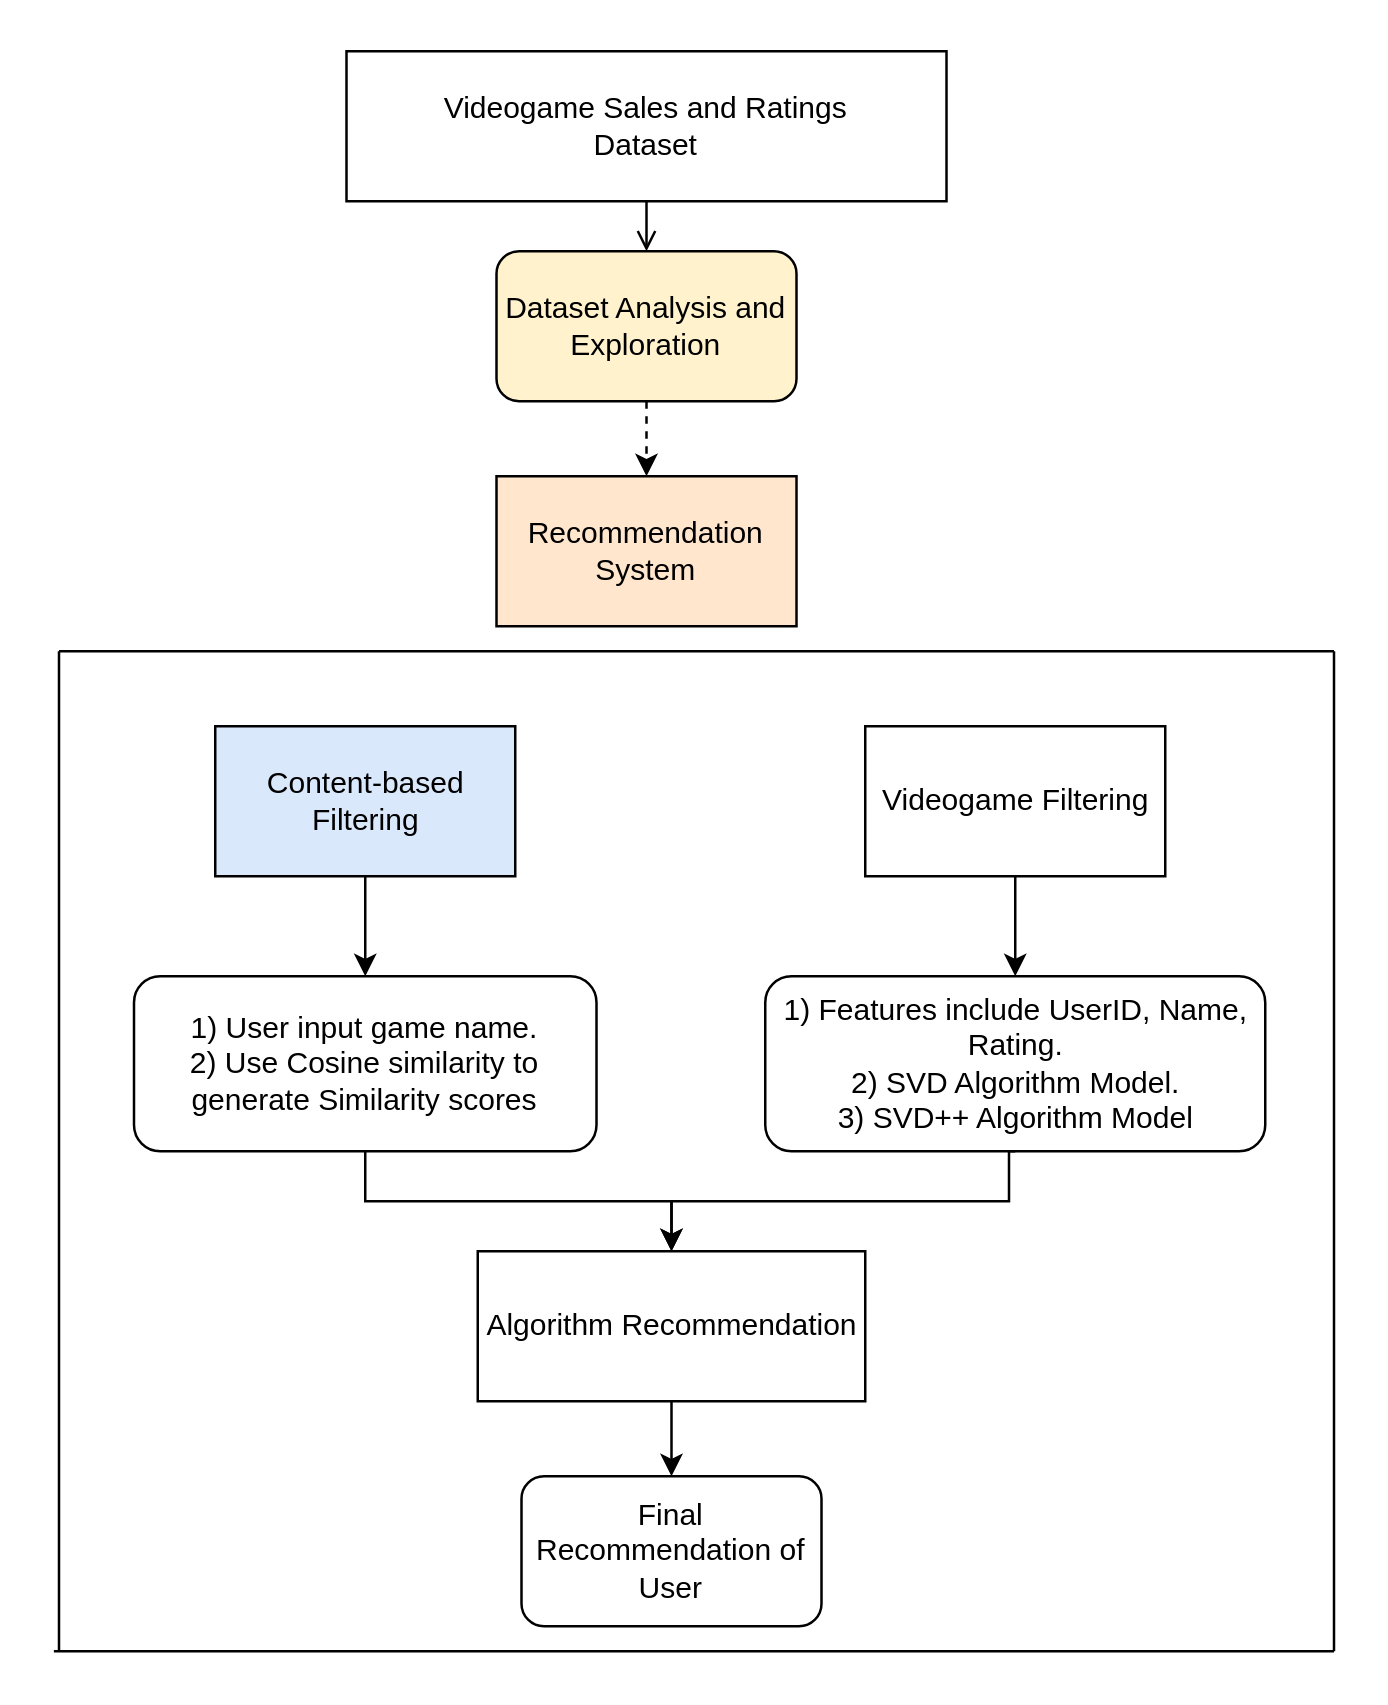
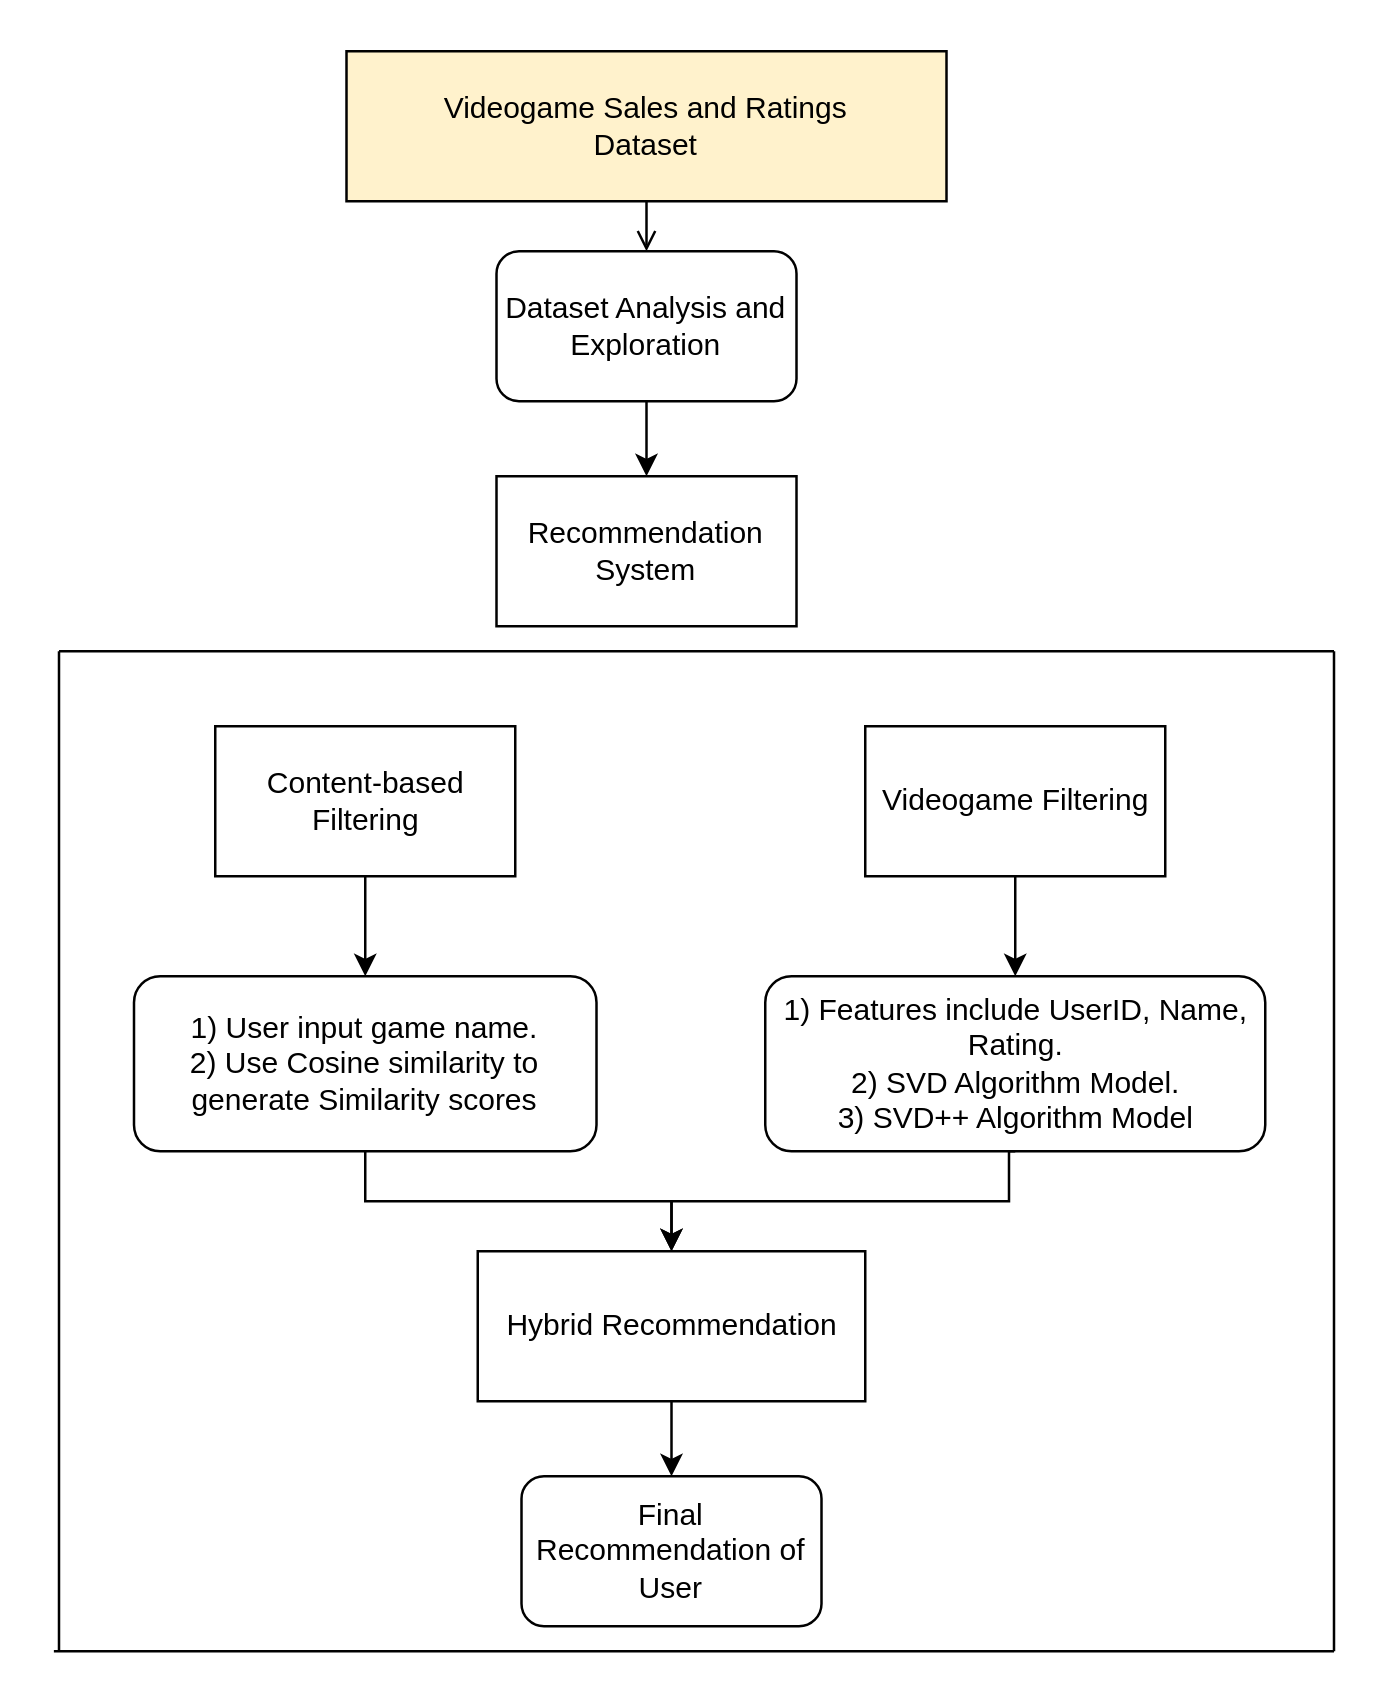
  <mxCell id="0" />
  <mxCell id="1" parent="0" />
  <mxCell id="2" style="edgeStyle=orthogonalEdgeStyle;rounded=0;orthogonalLoop=1;jettySize=auto;html=1;exitX=0.5;exitY=1;exitDx=0;exitDy=0;entryX=0.5;entryY=0;entryDx=0;entryDy=0;" edge="1" parent="1" source="3" target="9"><mxGeometry relative="1" as="geometry" /></mxCell>
- <mxCell id="3" value="Content-based Filtering" style="rounded=0;whiteSpace=wrap;html=1;fillColor=#dae8fc;" vertex="1" parent="1"><mxGeometry x="85.5" y="290" width="120" height="60" as="geometry" /></mxCell>
+ <mxCell id="3" value="Content-based Filtering" style="rounded=0;whiteSpace=wrap;html=1;" vertex="1" parent="1"><mxGeometry x="85.5" y="290" width="120" height="60" as="geometry" /></mxCell>
  <mxCell id="4" style="edgeStyle=orthogonalEdgeStyle;rounded=0;orthogonalLoop=1;jettySize=auto;html=1;exitX=0.5;exitY=1;exitDx=0;exitDy=0;entryX=0.5;entryY=0;entryDx=0;entryDy=0;" edge="1" parent="1" source="5" target="11"><mxGeometry relative="1" as="geometry" /></mxCell>
  <mxCell id="5" value="Videogame Filtering" style="rounded=0;whiteSpace=wrap;html=1;" vertex="1" parent="1"><mxGeometry x="345.5" y="290" width="120" height="60" as="geometry" /></mxCell>
  <mxCell id="6" style="edgeStyle=orthogonalEdgeStyle;rounded=0;orthogonalLoop=1;jettySize=auto;html=1;exitX=0.5;exitY=1;exitDx=0;exitDy=0;entryX=0.5;entryY=0;entryDx=0;entryDy=0;endArrow=open;" edge="1" parent="1" source="7" target="16"><mxGeometry relative="1" as="geometry" /></mxCell>
- <mxCell id="7" value="Videogame Sales and Ratings &lt;br&gt;Dataset" style="rounded=0;whiteSpace=wrap;html=1;" vertex="1" parent="1"><mxGeometry x="138" y="20" width="240" height="60" as="geometry" /></mxCell>
+ <mxCell id="7" value="Videogame Sales and Ratings &lt;br&gt;Dataset" style="rounded=0;whiteSpace=wrap;html=1;fillColor=#fff2cc;" vertex="1" parent="1"><mxGeometry x="138" y="20" width="240" height="60" as="geometry" /></mxCell>
  <mxCell id="8" style="edgeStyle=orthogonalEdgeStyle;rounded=0;orthogonalLoop=1;jettySize=auto;html=1;exitX=0.5;exitY=1;exitDx=0;exitDy=0;entryX=0.5;entryY=0;entryDx=0;entryDy=0;" edge="1" parent="1" source="9" target="13"><mxGeometry relative="1" as="geometry"><mxPoint x="263" y="480" as="targetPoint" /><Array as="points"><mxPoint x="146" y="480" /><mxPoint x="268" y="480" /></Array></mxGeometry></mxCell>
  <mxCell id="9" value="1) User input game name.&lt;br&gt;2) Use Cosine similarity to generate Similarity scores" style="rounded=1;whiteSpace=wrap;html=1;" vertex="1" parent="1"><mxGeometry x="53" y="390" width="185" height="70" as="geometry" /></mxCell>
  <mxCell id="10" style="edgeStyle=orthogonalEdgeStyle;rounded=0;orthogonalLoop=1;jettySize=auto;html=1;exitX=0.5;exitY=1;exitDx=0;exitDy=0;entryX=0.5;entryY=0;entryDx=0;entryDy=0;" edge="1" parent="1" source="11" target="13"><mxGeometry relative="1" as="geometry"><mxPoint x="263" y="480" as="targetPoint" /><Array as="points"><mxPoint x="403" y="480" /><mxPoint x="268" y="480" /></Array></mxGeometry></mxCell>
  <mxCell id="11" value="1) Features include UserID, Name, Rating.&lt;br&gt;2) SVD Algorithm Model.&lt;br&gt;3) SVD++ Algorithm Model" style="rounded=1;whiteSpace=wrap;html=1;" vertex="1" parent="1"><mxGeometry x="305.5" y="390" width="200" height="70" as="geometry" /></mxCell>
  <mxCell id="12" style="edgeStyle=orthogonalEdgeStyle;rounded=0;orthogonalLoop=1;jettySize=auto;html=1;exitX=0.5;exitY=1;exitDx=0;exitDy=0;" edge="1" parent="1" source="13" target="14"><mxGeometry relative="1" as="geometry" /></mxCell>
- <mxCell id="13" value="Algorithm Recommendation" style="rounded=0;whiteSpace=wrap;html=1;" vertex="1" parent="1"><mxGeometry x="190.5" y="500" width="155" height="60" as="geometry" /></mxCell>
+ <mxCell id="13" value="Hybrid Recommendation" style="rounded=0;whiteSpace=wrap;html=1;" vertex="1" parent="1"><mxGeometry x="190.5" y="500" width="155" height="60" as="geometry" /></mxCell>
  <mxCell id="14" value="Final Recommendation of User" style="rounded=1;whiteSpace=wrap;html=1;" vertex="1" parent="1"><mxGeometry x="208" y="590" width="120" height="60" as="geometry" /></mxCell>
- <mxCell id="15" style="edgeStyle=orthogonalEdgeStyle;rounded=0;orthogonalLoop=1;jettySize=auto;html=1;exitX=0.5;exitY=1;exitDx=0;exitDy=0;entryX=0.5;entryY=0;entryDx=0;entryDy=0;dashed=1;" edge="1" parent="1" source="16" target="17"><mxGeometry relative="1" as="geometry" /></mxCell>
- <mxCell id="16" value="Dataset Analysis and Exploration" style="rounded=1;whiteSpace=wrap;html=1;fillColor=#fff2cc;" vertex="1" parent="1"><mxGeometry x="198" y="100" width="120" height="60" as="geometry" /></mxCell>
- <mxCell id="17" value="Recommendation System" style="rounded=0;whiteSpace=wrap;html=1;fillColor=#ffe6cc;" vertex="1" parent="1"><mxGeometry x="198" y="190" width="120" height="60" as="geometry" /></mxCell>
+ <mxCell id="15" style="edgeStyle=orthogonalEdgeStyle;rounded=0;orthogonalLoop=1;jettySize=auto;html=1;exitX=0.5;exitY=1;exitDx=0;exitDy=0;entryX=0.5;entryY=0;entryDx=0;entryDy=0;" edge="1" parent="1" source="16" target="17"><mxGeometry relative="1" as="geometry" /></mxCell>
+ <mxCell id="16" value="Dataset Analysis and Exploration" style="rounded=1;whiteSpace=wrap;html=1;" vertex="1" parent="1"><mxGeometry x="198" y="100" width="120" height="60" as="geometry" /></mxCell>
+ <mxCell id="17" value="Recommendation System" style="rounded=0;whiteSpace=wrap;html=1;" vertex="1" parent="1"><mxGeometry x="198" y="190" width="120" height="60" as="geometry" /></mxCell>
  <mxCell id="18" value="" style="endArrow=none;html=1;rounded=0;" edge="1" parent="1"><mxGeometry width="50" height="50" relative="1" as="geometry"><mxPoint x="23" y="660" as="sourcePoint" /><mxPoint x="23" y="260" as="targetPoint" /><Array as="points"><mxPoint x="23" y="440" /></Array></mxGeometry></mxCell>
  <mxCell id="19" value="" style="endArrow=none;html=1;rounded=0;" edge="1" parent="1"><mxGeometry width="50" height="50" relative="1" as="geometry"><mxPoint x="23" y="260" as="sourcePoint" /><mxPoint x="533" y="260" as="targetPoint" /></mxGeometry></mxCell>
  <mxCell id="20" value="" style="endArrow=none;html=1;rounded=0;" edge="1" parent="1"><mxGeometry width="50" height="50" relative="1" as="geometry"><mxPoint x="533" y="660" as="sourcePoint" /><mxPoint x="533" y="260" as="targetPoint" /></mxGeometry></mxCell>
  <mxCell id="21" value="" style="endArrow=none;html=1;rounded=0;" edge="1" parent="1"><mxGeometry width="50" height="50" relative="1" as="geometry"><mxPoint x="20.949" y="660" as="sourcePoint" /><mxPoint x="533" y="660" as="targetPoint" /></mxGeometry></mxCell>
